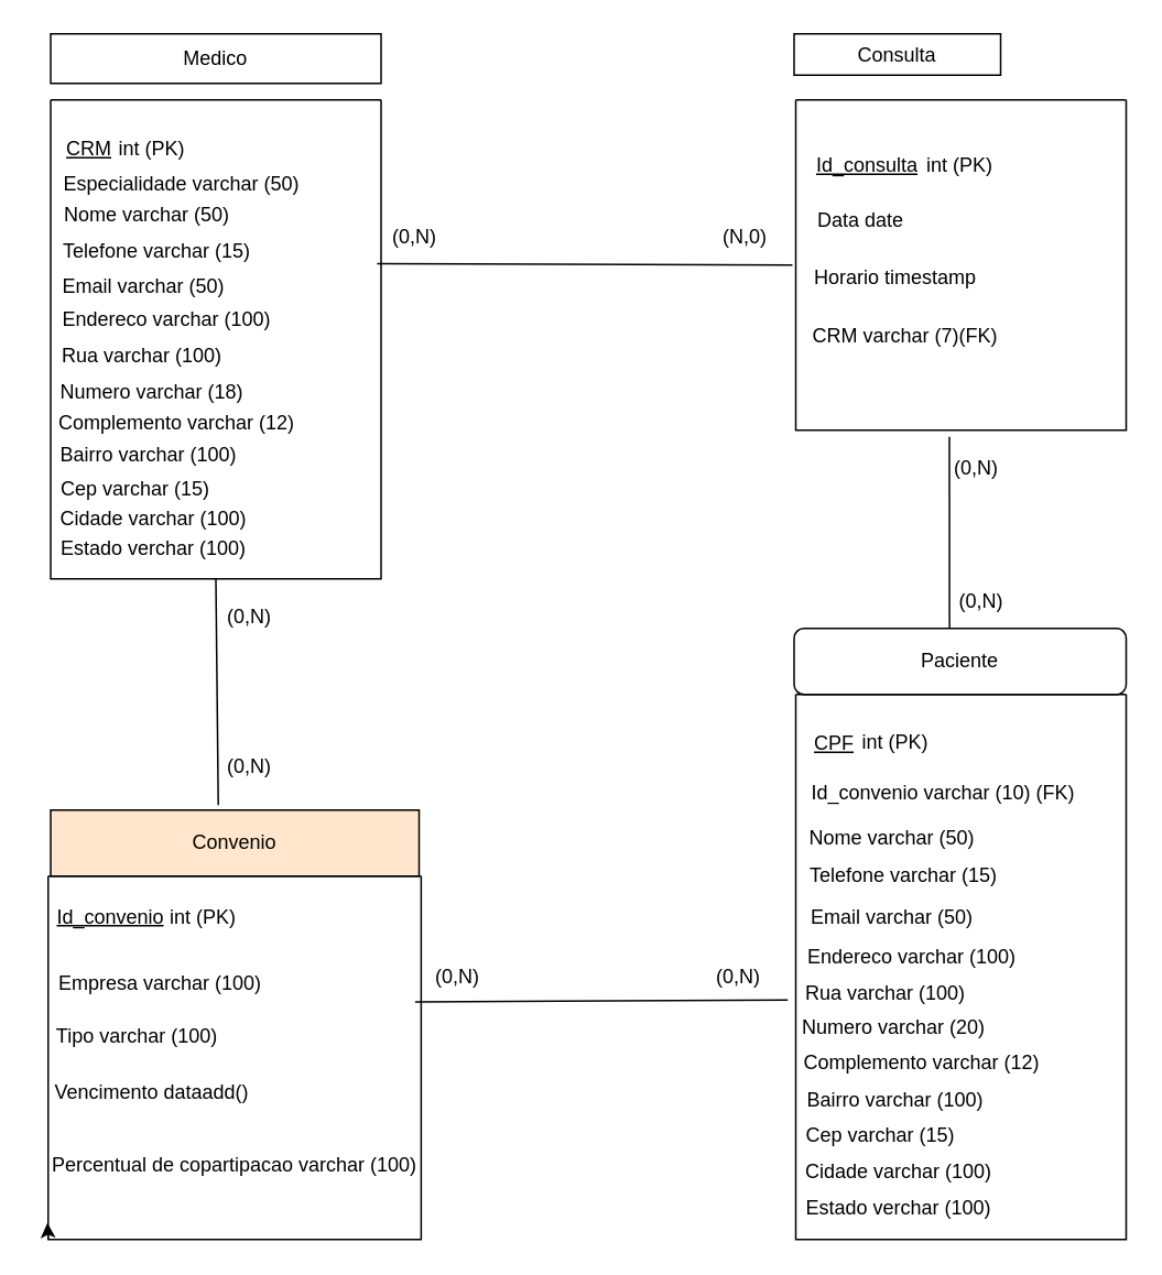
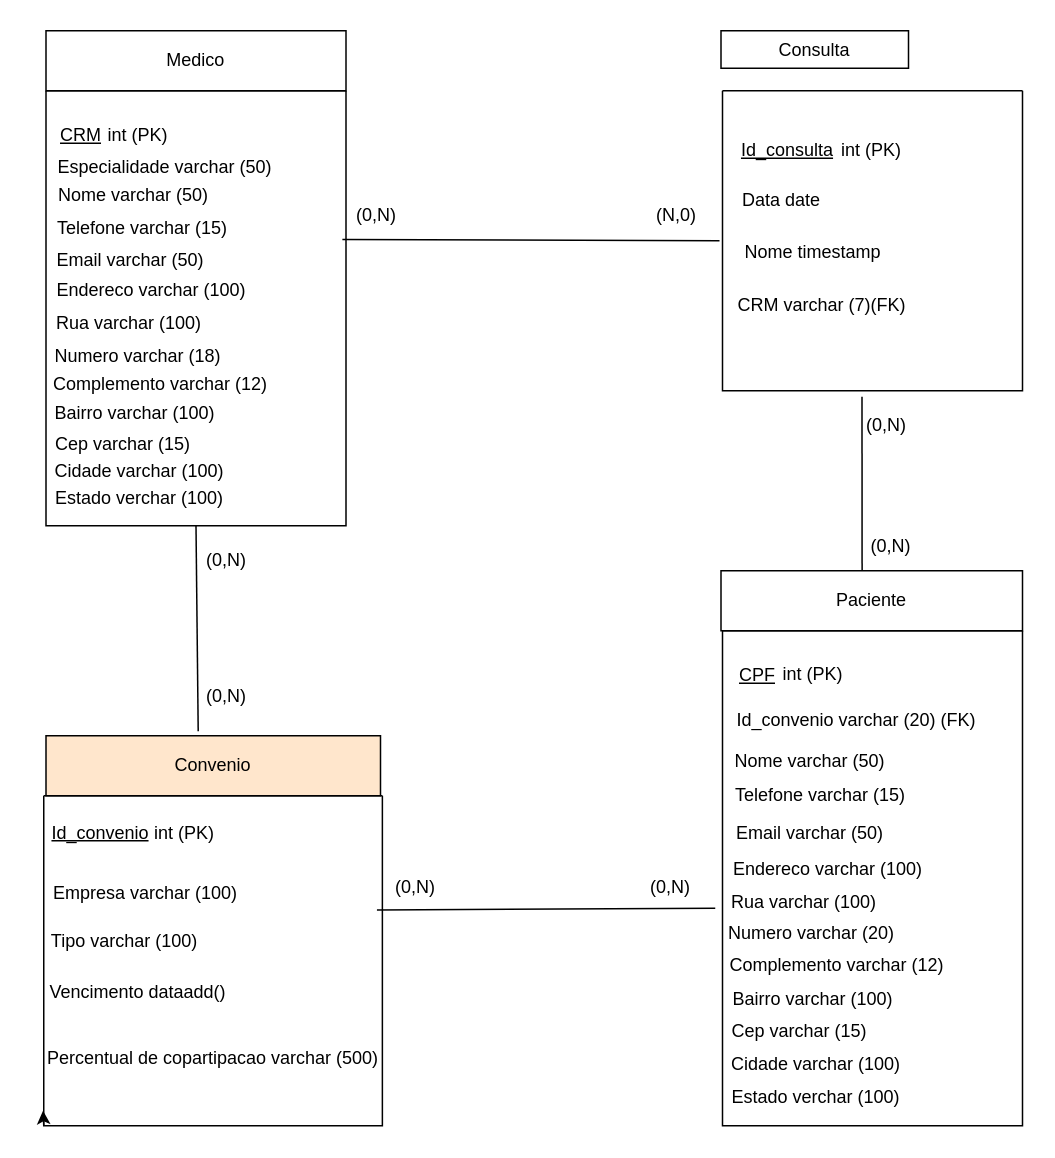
  <mxCell id="0" />
  <mxCell id="1" parent="0" />
- <mxCell id="2" value="Medico" style="rounded=0;whiteSpace=wrap;html=1;" vertex="1" parent="1"><mxGeometry x="30" y="20" width="200" height="30" as="geometry" /></mxCell>
+ <mxCell id="2" value="Medico" style="rounded=0;whiteSpace=wrap;html=1;" vertex="1" parent="1"><mxGeometry x="30" y="20" width="200" height="40" as="geometry" /></mxCell>
  <mxCell id="3" value="" style="swimlane;startSize=0;" vertex="1" parent="1"><mxGeometry x="30" y="60" width="200" height="290" as="geometry" /></mxCell>
  <mxCell id="4" value="&lt;u&gt;CRM&lt;/u&gt;" style="text;html=1;align=center;verticalAlign=middle;resizable=0;points=[];autosize=1;strokeColor=none;fillColor=none;" vertex="1" parent="3"><mxGeometry x="-2" y="15" width="50" height="30" as="geometry" /></mxCell>
  <mxCell id="5" value="Especialidade varchar (50)" style="text;html=1;align=center;verticalAlign=middle;resizable=0;points=[];autosize=1;strokeColor=none;fillColor=none;" vertex="1" parent="1"><mxGeometry x="24" y="96" width="170" height="30" as="geometry" /></mxCell>
  <mxCell id="6" value="Nome varchar (50)" style="text;html=1;align=center;verticalAlign=middle;resizable=0;points=[];autosize=1;strokeColor=none;fillColor=none;" vertex="1" parent="1"><mxGeometry x="28" y="115" width="120" height="30" as="geometry" /></mxCell>
  <mxCell id="7" value="Telefone varchar (15)" style="text;html=1;align=center;verticalAlign=middle;resizable=0;points=[];autosize=1;strokeColor=none;fillColor=none;" vertex="1" parent="1"><mxGeometry x="24" y="137" width="140" height="30" as="geometry" /></mxCell>
  <mxCell id="8" value="Email varchar (50)" style="text;html=1;align=center;verticalAlign=middle;resizable=0;points=[];autosize=1;strokeColor=none;fillColor=none;" vertex="1" parent="1"><mxGeometry x="26" y="158" width="120" height="30" as="geometry" /></mxCell>
  <mxCell id="9" value="Endereco varchar (100)" style="text;html=1;align=center;verticalAlign=middle;resizable=0;points=[];autosize=1;strokeColor=none;fillColor=none;" vertex="1" parent="1"><mxGeometry x="25" y="178" width="150" height="30" as="geometry" /></mxCell>
  <mxCell id="10" value="Rua varchar (100)" style="text;html=1;align=center;verticalAlign=middle;resizable=0;points=[];autosize=1;strokeColor=none;fillColor=none;" vertex="1" parent="1"><mxGeometry x="25" y="200" width="120" height="30" as="geometry" /></mxCell>
  <mxCell id="11" value="Numero varchar (18)" style="text;html=1;align=center;verticalAlign=middle;resizable=0;points=[];autosize=1;strokeColor=none;fillColor=none;" vertex="1" parent="1"><mxGeometry x="26" y="222" width="130" height="30" as="geometry" /></mxCell>
  <mxCell id="12" value="Complemento varchar (12)" style="text;html=1;align=center;verticalAlign=middle;resizable=0;points=[];autosize=1;strokeColor=none;fillColor=none;" vertex="1" parent="1"><mxGeometry x="21" y="241" width="170" height="30" as="geometry" /></mxCell>
  <mxCell id="13" value="Bairro varchar (100)" style="text;html=1;align=center;verticalAlign=middle;resizable=0;points=[];autosize=1;strokeColor=none;fillColor=none;" vertex="1" parent="1"><mxGeometry x="24" y="260" width="130" height="30" as="geometry" /></mxCell>
  <mxCell id="14" value="Cep varchar (15)" style="text;html=1;align=center;verticalAlign=middle;resizable=0;points=[];autosize=1;strokeColor=none;fillColor=none;" vertex="1" parent="1"><mxGeometry x="26" y="281" width="110" height="30" as="geometry" /></mxCell>
  <mxCell id="15" value="Cidade varchar (100)" style="text;html=1;align=center;verticalAlign=middle;resizable=0;points=[];autosize=1;strokeColor=none;fillColor=none;" vertex="1" parent="1"><mxGeometry x="22" y="299" width="140" height="30" as="geometry" /></mxCell>
  <mxCell id="16" value="Estado verchar (100)" style="text;html=1;align=center;verticalAlign=middle;resizable=0;points=[];autosize=1;strokeColor=none;fillColor=none;" vertex="1" parent="1"><mxGeometry x="22" y="317" width="140" height="30" as="geometry" /></mxCell>
  <mxCell id="17" value="Consulta" style="rounded=0;whiteSpace=wrap;html=1;" vertex="1" parent="1"><mxGeometry x="480" y="20" width="125" height="25" as="geometry" /></mxCell>
  <mxCell id="18" value="" style="swimlane;startSize=0;" vertex="1" parent="1"><mxGeometry x="481" y="60" width="200" height="200" as="geometry" /></mxCell>
  <mxCell id="19" value="&lt;u&gt;Id_consulta&lt;/u&gt;" style="text;html=1;align=center;verticalAlign=middle;resizable=0;points=[];autosize=1;strokeColor=none;fillColor=none;" vertex="1" parent="18"><mxGeometry x="3" y="25" width="80" height="30" as="geometry" /></mxCell>
  <mxCell id="20" value="Data date" style="text;html=1;align=center;verticalAlign=middle;resizable=0;points=[];autosize=1;strokeColor=none;fillColor=none;" vertex="1" parent="1"><mxGeometry x="480" y="118" width="80" height="30" as="geometry" /></mxCell>
- <mxCell id="21" value="Horario timestamp" style="text;html=1;align=center;verticalAlign=middle;resizable=0;points=[];autosize=1;strokeColor=none;fillColor=none;" vertex="1" parent="1"><mxGeometry x="481" y="153" width="120" height="30" as="geometry" /></mxCell>
+ <mxCell id="21" value="Nome timestamp" style="text;html=1;align=center;verticalAlign=middle;resizable=0;points=[];autosize=1;strokeColor=none;fillColor=none;" vertex="1" parent="1"><mxGeometry x="481" y="153" width="120" height="30" as="geometry" /></mxCell>
  <mxCell id="22" value="CRM varchar (7)(FK)" style="text;html=1;align=center;verticalAlign=middle;resizable=0;points=[];autosize=1;strokeColor=none;fillColor=none;" vertex="1" parent="1"><mxGeometry x="477" y="188" width="140" height="30" as="geometry" /></mxCell>
  <mxCell id="23" value="int (PK)" style="text;html=1;align=center;verticalAlign=middle;resizable=0;points=[];autosize=1;strokeColor=none;fillColor=none;" vertex="1" parent="1"><mxGeometry x="61" y="75" width="60" height="30" as="geometry" /></mxCell>
  <mxCell id="24" value="int (PK)" style="text;html=1;align=center;verticalAlign=middle;resizable=0;points=[];autosize=1;strokeColor=none;fillColor=none;" vertex="1" parent="1"><mxGeometry x="550" y="85" width="60" height="30" as="geometry" /></mxCell>
  <mxCell id="25" value="" style="endArrow=none;html=1;rounded=0;exitX=0.988;exitY=0.342;exitDx=0;exitDy=0;exitPerimeter=0;" edge="1" parent="1" source="3"><mxGeometry width="50" height="50" relative="1" as="geometry"><mxPoint x="260" y="160" as="sourcePoint" /><mxPoint x="479" y="160" as="targetPoint" /></mxGeometry></mxCell>
  <mxCell id="26" value="" style="swimlane;startSize=0;" vertex="1" parent="1"><mxGeometry x="481" y="420" width="200" height="330" as="geometry" /></mxCell>
  <mxCell id="27" value="&lt;u&gt;CPF&lt;/u&gt;" style="text;html=1;align=center;verticalAlign=middle;resizable=0;points=[];autosize=1;strokeColor=none;fillColor=none;" vertex="1" parent="26"><mxGeometry x="-2" y="15" width="50" height="30" as="geometry" /></mxCell>
  <mxCell id="28" value="int (PK)" style="text;html=1;align=center;verticalAlign=middle;resizable=0;points=[];autosize=1;strokeColor=none;fillColor=none;" vertex="1" parent="26"><mxGeometry x="30" y="14" width="60" height="30" as="geometry" /></mxCell>
- <mxCell id="29" value="Id_convenio varchar (10) (FK)" style="text;html=1;align=center;verticalAlign=middle;resizable=0;points=[];autosize=1;strokeColor=none;fillColor=none;" vertex="1" parent="26"><mxGeometry x="-1" y="45" width="180" height="30" as="geometry" /></mxCell>
+ <mxCell id="29" value="Id_convenio varchar (20) (FK)" style="text;html=1;align=center;verticalAlign=middle;resizable=0;points=[];autosize=1;strokeColor=none;fillColor=none;" vertex="1" parent="26"><mxGeometry x="-1" y="45" width="180" height="30" as="geometry" /></mxCell>
  <mxCell id="30" value="Nome varchar (50)" style="text;html=1;align=center;verticalAlign=middle;resizable=0;points=[];autosize=1;strokeColor=none;fillColor=none;" vertex="1" parent="26"><mxGeometry x="-2" y="72" width="120" height="30" as="geometry" /></mxCell>
  <mxCell id="31" value="Telefone varchar (15)" style="text;html=1;align=center;verticalAlign=middle;resizable=0;points=[];autosize=1;strokeColor=none;fillColor=none;" vertex="1" parent="26"><mxGeometry x="-5" y="95" width="140" height="30" as="geometry" /></mxCell>
  <mxCell id="32" value="Email varchar (50)" style="text;html=1;align=center;verticalAlign=middle;resizable=0;points=[];autosize=1;strokeColor=none;fillColor=none;" vertex="1" parent="26"><mxGeometry x="-2" y="120" width="120" height="30" as="geometry" /></mxCell>
  <mxCell id="33" value="Endereco varchar (100)" style="text;html=1;align=center;verticalAlign=middle;resizable=0;points=[];autosize=1;strokeColor=none;fillColor=none;" vertex="1" parent="26"><mxGeometry x="-5" y="144" width="150" height="30" as="geometry" /></mxCell>
  <mxCell id="34" value="Rua varchar (100)" style="text;html=1;align=center;verticalAlign=middle;resizable=0;points=[];autosize=1;strokeColor=none;fillColor=none;" vertex="1" parent="26"><mxGeometry x="-6" y="166" width="120" height="30" as="geometry" /></mxCell>
  <mxCell id="35" value="Numero varchar (20)" style="text;html=1;align=center;verticalAlign=middle;resizable=0;points=[];autosize=1;strokeColor=none;fillColor=none;" vertex="1" parent="26"><mxGeometry x="-6" y="187" width="130" height="30" as="geometry" /></mxCell>
  <mxCell id="36" value="Complemento varchar (12)" style="text;html=1;align=center;verticalAlign=middle;resizable=0;points=[];autosize=1;strokeColor=none;fillColor=none;" vertex="1" parent="26"><mxGeometry x="-9" y="208" width="170" height="30" as="geometry" /></mxCell>
  <mxCell id="37" value="Bairro varchar (100)" style="text;html=1;align=center;verticalAlign=middle;resizable=0;points=[];autosize=1;strokeColor=none;fillColor=none;" vertex="1" parent="26"><mxGeometry x="-5" y="231" width="130" height="30" as="geometry" /></mxCell>
  <mxCell id="38" value="Cep varchar (15)" style="text;html=1;align=center;verticalAlign=middle;resizable=0;points=[];autosize=1;strokeColor=none;fillColor=none;" vertex="1" parent="26"><mxGeometry x="-4" y="252" width="110" height="30" as="geometry" /></mxCell>
  <mxCell id="39" value="Cidade varchar (100)" style="text;html=1;align=center;verticalAlign=middle;resizable=0;points=[];autosize=1;strokeColor=none;fillColor=none;" vertex="1" parent="26"><mxGeometry x="-8" y="274" width="140" height="30" as="geometry" /></mxCell>
  <mxCell id="40" value="Estado verchar (100)" style="text;html=1;align=center;verticalAlign=middle;resizable=0;points=[];autosize=1;strokeColor=none;fillColor=none;" vertex="1" parent="26"><mxGeometry x="-8" y="296" width="140" height="30" as="geometry" /></mxCell>
- <mxCell id="41" value="Paciente" style="whiteSpace=wrap;html=1;rounded=1;" vertex="1" parent="1"><mxGeometry x="480" y="380" width="201" height="40" as="geometry" /></mxCell>
+ <mxCell id="41" value="Paciente" style="rounded=0;whiteSpace=wrap;html=1;" vertex="1" parent="1"><mxGeometry x="480" y="380" width="201" height="40" as="geometry" /></mxCell>
  <mxCell id="42" value="" style="endArrow=none;html=1;rounded=0;entryX=0.465;entryY=1.02;entryDx=0;entryDy=0;entryPerimeter=0;exitX=0.468;exitY=0;exitDx=0;exitDy=0;exitPerimeter=0;" edge="1" parent="1" source="41" target="18"><mxGeometry width="50" height="50" relative="1" as="geometry"><mxPoint x="460" y="410" as="sourcePoint" /><mxPoint x="510" y="360" as="targetPoint" /></mxGeometry></mxCell>
  <mxCell id="43" value="Convenio" style="rounded=0;whiteSpace=wrap;html=1;fillColor=#ffe6cc;" vertex="1" parent="1"><mxGeometry x="30" y="490" width="223" height="40" as="geometry" /></mxCell>
  <mxCell id="44" style="edgeStyle=orthogonalEdgeStyle;rounded=0;orthogonalLoop=1;jettySize=auto;html=1;exitX=0;exitY=1;exitDx=0;exitDy=0;" edge="1" parent="1" source="45"><mxGeometry relative="1" as="geometry"><mxPoint x="28" y="740" as="targetPoint" /></mxGeometry></mxCell>
  <mxCell id="45" value="" style="swimlane;startSize=0;" vertex="1" parent="1"><mxGeometry x="28.5" y="530" width="225.75" height="220" as="geometry" /></mxCell>
  <mxCell id="46" value="&lt;u&gt;Id_convenio&lt;/u&gt;" style="text;html=1;align=center;verticalAlign=middle;resizable=0;points=[];autosize=1;strokeColor=none;fillColor=none;" vertex="1" parent="45"><mxGeometry x="-8" y="10" width="90" height="30" as="geometry" /></mxCell>
  <mxCell id="47" value="int (PK)" style="text;html=1;align=center;verticalAlign=middle;resizable=0;points=[];autosize=1;strokeColor=none;fillColor=none;" vertex="1" parent="45"><mxGeometry x="63" y="10" width="60" height="30" as="geometry" /></mxCell>
  <mxCell id="48" value="Empresa varchar (100)" style="text;html=1;align=center;verticalAlign=middle;resizable=0;points=[];autosize=1;strokeColor=none;fillColor=none;" vertex="1" parent="45"><mxGeometry x="-8" y="50" width="150" height="30" as="geometry" /></mxCell>
- <mxCell id="49" value="Percentual de copartipacao varchar (100)" style="text;html=1;align=center;verticalAlign=middle;resizable=0;points=[];autosize=1;strokeColor=none;fillColor=none;" vertex="1" parent="45"><mxGeometry x="-7.25" y="160" width="240" height="30" as="geometry" /></mxCell>
+ <mxCell id="49" value="Percentual de copartipacao varchar (500)" style="text;html=1;align=center;verticalAlign=middle;resizable=0;points=[];autosize=1;strokeColor=none;fillColor=none;" vertex="1" parent="45"><mxGeometry x="-7.25" y="160" width="240" height="30" as="geometry" /></mxCell>
  <mxCell id="50" value="" style="endArrow=none;html=1;rounded=0;entryX=0.009;entryY=-0.065;entryDx=0;entryDy=0;entryPerimeter=0;exitX=0.984;exitY=0.346;exitDx=0;exitDy=0;exitPerimeter=0;" edge="1" parent="1" source="45" target="35"><mxGeometry width="50" height="50" relative="1" as="geometry"><mxPoint x="460" y="640" as="sourcePoint" /><mxPoint x="510" y="590" as="targetPoint" /></mxGeometry></mxCell>
  <mxCell id="51" value="" style="endArrow=none;html=1;rounded=0;exitX=0.5;exitY=1;exitDx=0;exitDy=0;entryX=0.455;entryY=-0.075;entryDx=0;entryDy=0;entryPerimeter=0;" edge="1" parent="1" source="3" target="43"><mxGeometry width="50" height="50" relative="1" as="geometry"><mxPoint x="180" y="420" as="sourcePoint" /><mxPoint x="240" y="450" as="targetPoint" /></mxGeometry></mxCell>
  <mxCell id="52" value="Tipo varchar (100)" style="text;html=1;align=center;verticalAlign=middle;resizable=0;points=[];autosize=1;strokeColor=none;fillColor=none;" vertex="1" parent="1"><mxGeometry x="22" y="612" width="120" height="30" as="geometry" /></mxCell>
  <mxCell id="53" value="Vencimento dataadd()" style="text;html=1;align=center;verticalAlign=middle;resizable=0;points=[];autosize=1;strokeColor=none;fillColor=none;" vertex="1" parent="1"><mxGeometry x="21" y="646" width="140" height="30" as="geometry" /></mxCell>
  <mxCell id="54" value="(0,N)" style="text;html=1;align=center;verticalAlign=middle;resizable=0;points=[];autosize=1;strokeColor=none;fillColor=none;" vertex="1" parent="1"><mxGeometry x="225" y="128" width="50" height="30" as="geometry" /></mxCell>
  <mxCell id="55" value="(N,0)" style="text;html=1;align=center;verticalAlign=middle;resizable=0;points=[];autosize=1;strokeColor=none;fillColor=none;" vertex="1" parent="1"><mxGeometry x="425" y="128" width="50" height="30" as="geometry" /></mxCell>
  <mxCell id="56" value="(0,N)" style="text;html=1;align=center;verticalAlign=middle;resizable=0;points=[];autosize=1;strokeColor=none;fillColor=none;" vertex="1" parent="1"><mxGeometry x="125" y="358" width="50" height="30" as="geometry" /></mxCell>
  <mxCell id="57" value="(0,N)" style="text;html=1;align=center;verticalAlign=middle;resizable=0;points=[];autosize=1;strokeColor=none;fillColor=none;" vertex="1" parent="1"><mxGeometry x="125" y="449" width="50" height="30" as="geometry" /></mxCell>
  <mxCell id="58" value="(0,N)" style="text;html=1;align=center;verticalAlign=middle;resizable=0;points=[];autosize=1;strokeColor=none;fillColor=none;" vertex="1" parent="1"><mxGeometry x="568" y="349" width="50" height="30" as="geometry" /></mxCell>
  <mxCell id="59" value="(0,N)" style="text;html=1;align=center;verticalAlign=middle;resizable=0;points=[];autosize=1;strokeColor=none;fillColor=none;" vertex="1" parent="1"><mxGeometry x="565" y="268" width="50" height="30" as="geometry" /></mxCell>
  <mxCell id="60" value="(0,N)" style="text;html=1;align=center;verticalAlign=middle;resizable=0;points=[];autosize=1;strokeColor=none;fillColor=none;" vertex="1" parent="1"><mxGeometry x="421" y="576" width="50" height="30" as="geometry" /></mxCell>
  <mxCell id="61" value="(0,N)" style="text;html=1;align=center;verticalAlign=middle;resizable=0;points=[];autosize=1;strokeColor=none;fillColor=none;" vertex="1" parent="1"><mxGeometry x="251" y="576" width="50" height="30" as="geometry" /></mxCell>
